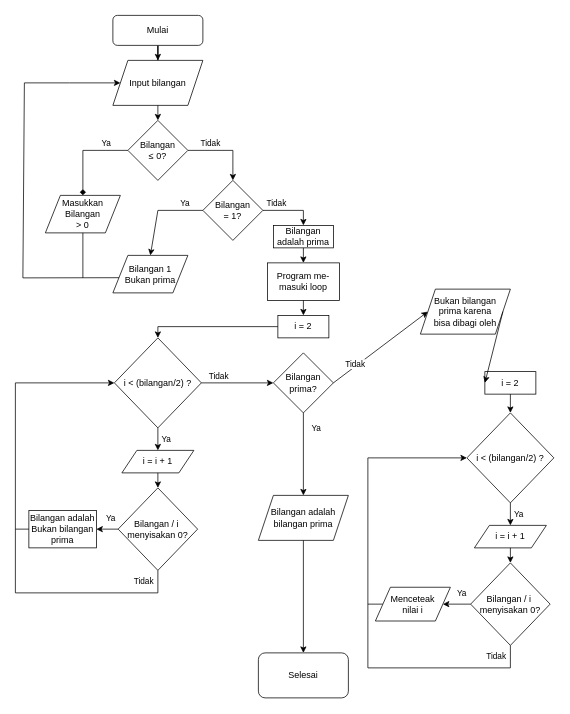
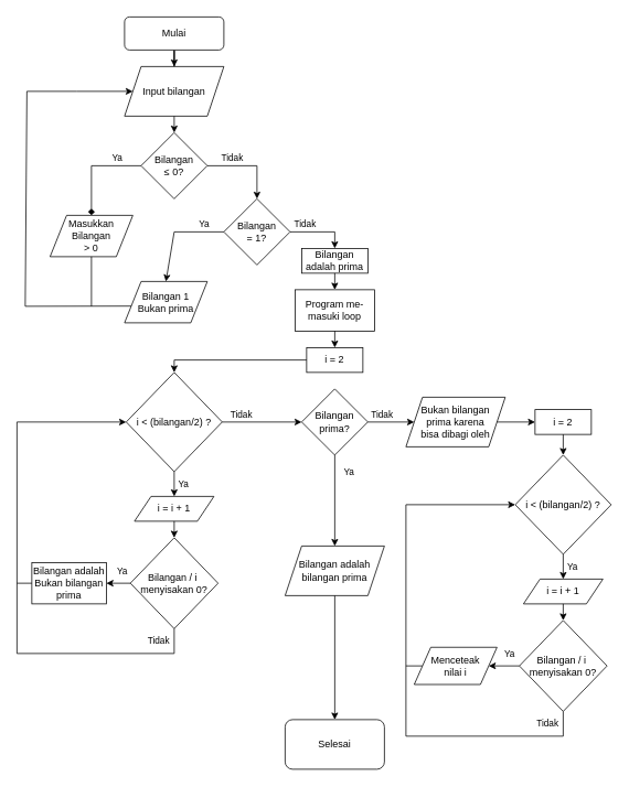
  <mxCell id="0" />
  <mxCell id="1" parent="0" />
  <mxCell id="2" value="" style="edgeStyle=orthogonalEdgeStyle;rounded=0;orthogonalLoop=1;jettySize=auto;html=1;entryX=0.5;entryY=0;entryDx=0;entryDy=0;" edge="1" parent="1" source="3" target="6"><mxGeometry relative="1" as="geometry"><mxPoint x="209.966" y="90" as="targetPoint" /></mxGeometry></mxCell>
  <mxCell id="3" value="Mulai" style="rounded=1;whiteSpace=wrap;html=1;fontSize=12;glass=0;strokeWidth=1;shadow=0;" parent="1" vertex="1"><mxGeometry x="150" y="20" width="120" height="40" as="geometry" /></mxCell>
  <mxCell id="4" value="" style="endArrow=diamond;html=1;rounded=0;exitX=0;exitY=0.5;exitDx=0;exitDy=0;entryX=0.5;entryY=0;entryDx=0;entryDy=0;" edge="1" parent="1" source="7" target="9"><mxGeometry width="50" height="50" relative="1" as="geometry"><mxPoint x="320" y="150" as="sourcePoint" /><mxPoint x="130" y="200" as="targetPoint" /><Array as="points"><mxPoint x="110" y="200" /></Array></mxGeometry></mxCell>
  <mxCell id="5" value="Ya" style="edgeLabel;html=1;align=center;verticalAlign=middle;resizable=0;points=[];" vertex="1" connectable="0" parent="4"><mxGeometry x="-0.493" y="-1" relative="1" as="geometry"><mxPoint y="-9" as="offset" /></mxGeometry></mxCell>
  <mxCell id="6" value="Input bilangan" style="shape=parallelogram;perimeter=parallelogramPerimeter;whiteSpace=wrap;html=1;fixedSize=1;" vertex="1" parent="1"><mxGeometry x="150" y="80" width="120" height="60" as="geometry" /></mxCell>
  <mxCell id="7" value="Bilangan&lt;br&gt;≤ 0?" style="rhombus;whiteSpace=wrap;html=1;" vertex="1" parent="1"><mxGeometry x="170" y="160" width="80" height="80" as="geometry" /></mxCell>
  <mxCell id="8" value="" style="endArrow=classic;html=1;rounded=0;exitX=0.5;exitY=1;exitDx=0;exitDy=0;entryX=0.5;entryY=0;entryDx=0;entryDy=0;" edge="1" parent="1" source="6" target="7"><mxGeometry width="50" height="50" relative="1" as="geometry"><mxPoint x="280" y="200" as="sourcePoint" /><mxPoint x="330" y="150" as="targetPoint" /></mxGeometry></mxCell>
  <mxCell id="9" value="Masukkan&lt;br&gt;Bilangan&lt;br&gt;&amp;gt; 0" style="shape=parallelogram;perimeter=parallelogramPerimeter;whiteSpace=wrap;html=1;fixedSize=1;" vertex="1" parent="1"><mxGeometry x="60" y="260" width="100" height="50" as="geometry" /></mxCell>
  <mxCell id="10" value="Bilangan&lt;br&gt;= 1?" style="rhombus;whiteSpace=wrap;html=1;" vertex="1" parent="1"><mxGeometry x="270" y="240" width="80" height="80" as="geometry" /></mxCell>
  <mxCell id="11" value="" style="endArrow=classic;html=1;rounded=0;exitX=1;exitY=0.5;exitDx=0;exitDy=0;entryX=0.5;entryY=0;entryDx=0;entryDy=0;" edge="1" parent="1" source="7" target="10"><mxGeometry width="50" height="50" relative="1" as="geometry"><mxPoint x="260" y="250" as="sourcePoint" /><mxPoint x="310" y="200" as="targetPoint" /><Array as="points"><mxPoint x="310" y="200" /></Array></mxGeometry></mxCell>
  <mxCell id="12" value="Tidak" style="edgeLabel;html=1;align=center;verticalAlign=middle;resizable=0;points=[];" vertex="1" connectable="0" parent="11"><mxGeometry x="-0.42" relative="1" as="geometry"><mxPoint y="-10" as="offset" /></mxGeometry></mxCell>
  <mxCell id="13" value="Bilangan 1&lt;br&gt;Bukan prima" style="shape=parallelogram;perimeter=parallelogramPerimeter;whiteSpace=wrap;html=1;fixedSize=1;" vertex="1" parent="1"><mxGeometry x="150" y="340" width="100" height="50" as="geometry" /></mxCell>
  <mxCell id="14" value="" style="endArrow=classic;html=1;rounded=0;exitX=0;exitY=0.5;exitDx=0;exitDy=0;entryX=0.5;entryY=0;entryDx=0;entryDy=0;" edge="1" parent="1" source="10" target="13"><mxGeometry width="50" height="50" relative="1" as="geometry"><mxPoint x="280" y="350" as="sourcePoint" /><mxPoint x="330" y="300" as="targetPoint" /><Array as="points"><mxPoint x="210" y="280" /></Array></mxGeometry></mxCell>
  <mxCell id="15" value="Ya" style="edgeLabel;html=1;align=center;verticalAlign=middle;resizable=0;points=[];" vertex="1" connectable="0" parent="14"><mxGeometry x="-0.588" y="1" relative="1" as="geometry"><mxPoint y="-11" as="offset" /></mxGeometry></mxCell>
  <mxCell id="16" value="" style="endArrow=classic;html=1;rounded=0;exitX=0.081;exitY=0.595;exitDx=0;exitDy=0;exitPerimeter=0;" edge="1" parent="1" source="13"><mxGeometry width="50" height="50" relative="1" as="geometry"><mxPoint x="170" y="370.05" as="sourcePoint" /><mxPoint x="160" y="110" as="targetPoint" /><Array as="points"><mxPoint x="30" y="370" /><mxPoint x="32" y="110" /><mxPoint x="92" y="110" /></Array></mxGeometry></mxCell>
  <mxCell id="17" value="" style="endArrow=none;html=1;rounded=0;exitX=0.5;exitY=1;exitDx=0;exitDy=0;" edge="1" parent="1" source="9"><mxGeometry width="50" height="50" relative="1" as="geometry"><mxPoint x="280" y="320" as="sourcePoint" /><mxPoint x="110" y="370" as="targetPoint" /></mxGeometry></mxCell>
  <mxCell id="18" value="Program me- masuki loop" style="rounded=0;whiteSpace=wrap;html=1;" vertex="1" parent="1"><mxGeometry x="356" y="350" width="96" height="50" as="geometry" /></mxCell>
  <mxCell id="19" value="" style="endArrow=classic;html=1;rounded=0;entryX=0.5;entryY=0;entryDx=0;entryDy=0;exitX=1;exitY=0.5;exitDx=0;exitDy=0;" edge="1" parent="1" source="10" target="28"><mxGeometry width="50" height="50" relative="1" as="geometry"><mxPoint x="260" y="330" as="sourcePoint" /><mxPoint x="310" y="280" as="targetPoint" /><Array as="points"><mxPoint x="404" y="280" /></Array></mxGeometry></mxCell>
  <mxCell id="20" value="Tidak" style="edgeLabel;html=1;align=center;verticalAlign=middle;resizable=0;points=[];" vertex="1" connectable="0" parent="19"><mxGeometry x="-0.541" y="-1" relative="1" as="geometry"><mxPoint y="-11" as="offset" /></mxGeometry></mxCell>
  <mxCell id="21" value="i = 2" style="rounded=0;whiteSpace=wrap;html=1;" vertex="1" parent="1"><mxGeometry x="370" y="420" width="68" height="30" as="geometry" /></mxCell>
  <mxCell id="22" value="" style="endArrow=classic;html=1;rounded=0;exitX=0.5;exitY=1;exitDx=0;exitDy=0;" edge="1" parent="1" source="18" target="21"><mxGeometry width="50" height="50" relative="1" as="geometry"><mxPoint x="430" y="460" as="sourcePoint" /><mxPoint x="480" y="410" as="targetPoint" /></mxGeometry></mxCell>
  <mxCell id="23" value="i &amp;lt; (bilangan/2) ?" style="rhombus;whiteSpace=wrap;html=1;" vertex="1" parent="1"><mxGeometry x="152" y="450" width="116" height="120" as="geometry" /></mxCell>
  <mxCell id="24" value="i = i + 1" style="shape=parallelogram;perimeter=parallelogramPerimeter;whiteSpace=wrap;html=1;fixedSize=1;" vertex="1" parent="1"><mxGeometry x="162" y="600" width="96" height="30" as="geometry" /></mxCell>
  <mxCell id="25" value="" style="endArrow=classic;html=1;rounded=0;exitX=0.5;exitY=1;exitDx=0;exitDy=0;entryX=0.5;entryY=0;entryDx=0;entryDy=0;" edge="1" parent="1" source="23" target="24"><mxGeometry width="50" height="50" relative="1" as="geometry"><mxPoint x="198" y="600" as="sourcePoint" /><mxPoint x="248" y="550" as="targetPoint" /></mxGeometry></mxCell>
  <mxCell id="26" value="Ya" style="edgeLabel;html=1;align=center;verticalAlign=middle;resizable=0;points=[];" vertex="1" connectable="0" parent="25"><mxGeometry x="-0.051" y="1" relative="1" as="geometry"><mxPoint x="9" as="offset" /></mxGeometry></mxCell>
  <mxCell id="27" value="Bilangan / i&amp;nbsp;&lt;br&gt; menyisakan 0?" style="rhombus;whiteSpace=wrap;html=1;" vertex="1" parent="1"><mxGeometry x="157" y="650" width="106" height="110" as="geometry" /></mxCell>
  <mxCell id="28" value="Bilangan adalah prima" style="rounded=0;whiteSpace=wrap;html=1;" vertex="1" parent="1"><mxGeometry x="364" y="300" width="80" height="30" as="geometry" /></mxCell>
  <mxCell id="29" value="" style="endArrow=classic;html=1;rounded=0;exitX=0.5;exitY=1;exitDx=0;exitDy=0;entryX=0.5;entryY=0;entryDx=0;entryDy=0;" edge="1" parent="1" source="28" target="18"><mxGeometry width="50" height="50" relative="1" as="geometry"><mxPoint x="390" y="370" as="sourcePoint" /><mxPoint x="440" y="320" as="targetPoint" /></mxGeometry></mxCell>
  <mxCell id="30" value="" style="endArrow=classic;html=1;rounded=0;exitX=0.5;exitY=1;exitDx=0;exitDy=0;entryX=0.5;entryY=0;entryDx=0;entryDy=0;" edge="1" parent="1" source="24" target="27"><mxGeometry width="50" height="50" relative="1" as="geometry"><mxPoint x="218" y="650" as="sourcePoint" /><mxPoint x="268" y="600" as="targetPoint" /></mxGeometry></mxCell>
  <mxCell id="31" value="" style="endArrow=classic;html=1;rounded=0;exitX=0;exitY=0.5;exitDx=0;exitDy=0;entryX=1;entryY=0.5;entryDx=0;entryDy=0;" edge="1" parent="1" source="27" target="33"><mxGeometry width="50" height="50" relative="1" as="geometry"><mxPoint x="78" y="690" as="sourcePoint" /><mxPoint x="88" y="705" as="targetPoint" /></mxGeometry></mxCell>
  <mxCell id="32" value="Ya" style="edgeLabel;html=1;align=center;verticalAlign=middle;resizable=0;points=[];" vertex="1" connectable="0" parent="31"><mxGeometry x="-0.271" y="-2" relative="1" as="geometry"><mxPoint y="-13" as="offset" /></mxGeometry></mxCell>
  <mxCell id="33" value="Bilangan adalah&lt;br&gt;Bukan bilangan prima" style="rounded=0;whiteSpace=wrap;html=1;" vertex="1" parent="1"><mxGeometry x="38" y="680" width="90" height="50" as="geometry" /></mxCell>
  <mxCell id="34" value="" style="endArrow=classic;html=1;rounded=0;exitX=0.5;exitY=1;exitDx=0;exitDy=0;entryX=0;entryY=0.5;entryDx=0;entryDy=0;" edge="1" parent="1" source="27" target="23"><mxGeometry width="50" height="50" relative="1" as="geometry"><mxPoint x="232" y="760" as="sourcePoint" /><mxPoint x="150" y="510" as="targetPoint" /><Array as="points"><mxPoint x="210" y="790" /><mxPoint x="20" y="790" /><mxPoint x="20" y="510" /></Array></mxGeometry></mxCell>
  <mxCell id="35" value="Tidak" style="edgeLabel;html=1;align=center;verticalAlign=middle;resizable=0;points=[];" vertex="1" connectable="0" parent="34"><mxGeometry x="-0.955" y="2" relative="1" as="geometry"><mxPoint x="-22" as="offset" /></mxGeometry></mxCell>
  <mxCell id="36" value="" style="endArrow=none;html=1;rounded=0;entryX=0;entryY=0.5;entryDx=0;entryDy=0;" edge="1" parent="1" target="33"><mxGeometry width="50" height="50" relative="1" as="geometry"><mxPoint x="20" y="705" as="sourcePoint" /><mxPoint x="158" y="660" as="targetPoint" /></mxGeometry></mxCell>
  <mxCell id="37" value="" style="endArrow=classic;html=1;rounded=0;entryX=0.5;entryY=0;entryDx=0;entryDy=0;exitX=0;exitY=0.5;exitDx=0;exitDy=0;" edge="1" parent="1" source="21" target="23"><mxGeometry width="50" height="50" relative="1" as="geometry"><mxPoint x="250" y="510" as="sourcePoint" /><mxPoint x="300" y="460" as="targetPoint" /><Array as="points"><mxPoint x="210" y="435" /></Array></mxGeometry></mxCell>
  <mxCell id="38" value="Bilangan&lt;br&gt;prima?" style="rhombus;whiteSpace=wrap;html=1;" vertex="1" parent="1"><mxGeometry x="364" y="470" width="80" height="80" as="geometry" /></mxCell>
  <mxCell id="39" value="" style="endArrow=classic;html=1;rounded=0;exitX=1;exitY=0.5;exitDx=0;exitDy=0;entryX=0;entryY=0.5;entryDx=0;entryDy=0;" edge="1" parent="1" source="23" target="38"><mxGeometry width="50" height="50" relative="1" as="geometry"><mxPoint x="360" y="550" as="sourcePoint" /><mxPoint x="410" y="500" as="targetPoint" /></mxGeometry></mxCell>
  <mxCell id="40" value="Tidak" style="edgeLabel;html=1;align=center;verticalAlign=middle;resizable=0;points=[];" vertex="1" connectable="0" parent="39"><mxGeometry x="-0.688" y="-2" relative="1" as="geometry"><mxPoint x="7" y="-12" as="offset" /></mxGeometry></mxCell>
  <mxCell id="41" value="" style="endArrow=classic;html=1;rounded=0;exitX=0.5;exitY=1;exitDx=0;exitDy=0;entryX=0.5;entryY=0;entryDx=0;entryDy=0;" edge="1" parent="1" source="38" target="43"><mxGeometry width="50" height="50" relative="1" as="geometry"><mxPoint x="464" y="640" as="sourcePoint" /><mxPoint x="514" y="590" as="targetPoint" /></mxGeometry></mxCell>
  <mxCell id="42" value="Ya" style="edgeLabel;html=1;align=center;verticalAlign=middle;resizable=0;points=[];" vertex="1" connectable="0" parent="41"><mxGeometry x="-0.553" y="-2" relative="1" as="geometry"><mxPoint x="18" y="-5" as="offset" /></mxGeometry></mxCell>
  <mxCell id="43" value="Bilangan adalah&lt;br&gt;bilangan prima" style="shape=parallelogram;perimeter=parallelogramPerimeter;whiteSpace=wrap;html=1;fixedSize=1;" vertex="1" parent="1"><mxGeometry x="344" y="660" width="120" height="60" as="geometry" /></mxCell>
  <mxCell id="44" value="Selesai" style="rounded=1;whiteSpace=wrap;html=1;" vertex="1" parent="1"><mxGeometry x="344" y="870" width="120" height="60" as="geometry" /></mxCell>
  <mxCell id="45" value="" style="endArrow=classic;html=1;rounded=0;exitX=0.5;exitY=1;exitDx=0;exitDy=0;entryX=0.5;entryY=0;entryDx=0;entryDy=0;" edge="1" parent="1" source="43" target="44"><mxGeometry width="50" height="50" relative="1" as="geometry"><mxPoint x="350" y="780" as="sourcePoint" /><mxPoint x="400" y="730" as="targetPoint" /></mxGeometry></mxCell>
  <mxCell id="46" value="i = 2" style="rounded=0;whiteSpace=wrap;html=1;" vertex="1" parent="1"><mxGeometry x="646" y="495" width="68" height="30" as="geometry" /></mxCell>
  <mxCell id="47" value="" style="endArrow=classic;html=1;rounded=0;exitX=1;exitY=0.5;exitDx=0;exitDy=0;entryX=0;entryY=0.5;entryDx=0;entryDy=0;" edge="1" parent="1" source="38" target="49"><mxGeometry width="50" height="50" relative="1" as="geometry"><mxPoint x="630" y="525" as="sourcePoint" /><mxPoint x="752" y="575" as="targetPoint" /></mxGeometry></mxCell>
  <mxCell id="48" value="Tidak" style="edgeLabel;html=1;align=center;verticalAlign=middle;resizable=0;points=[];" vertex="1" connectable="0" parent="47"><mxGeometry x="-0.688" y="-2" relative="1" as="geometry"><mxPoint x="7" y="-12" as="offset" /></mxGeometry></mxCell>
- <mxCell id="49" value="Bukan bilangan&lt;br&gt;prima karena&lt;br&gt;bisa dibagi oleh" style="shape=parallelogram;perimeter=parallelogramPerimeter;whiteSpace=wrap;html=1;fixedSize=1;" vertex="1" parent="1"><mxGeometry x="560" y="385" width="120" height="60" as="geometry" /></mxCell>
+ <mxCell id="49" value="Bukan bilangan&lt;br&gt;prima karena&lt;br&gt;bisa dibagi oleh" style="shape=parallelogram;perimeter=parallelogramPerimeter;whiteSpace=wrap;html=1;fixedSize=1;" vertex="1" parent="1"><mxGeometry x="490" y="480" width="120" height="60" as="geometry" /></mxCell>
  <mxCell id="50" value="" style="endArrow=classic;html=1;rounded=0;entryX=0;entryY=0.5;entryDx=0;entryDy=0;exitX=1;exitY=0.5;exitDx=0;exitDy=0;" edge="1" parent="1" source="49" target="46"><mxGeometry width="50" height="50" relative="1" as="geometry"><mxPoint x="560" y="540" as="sourcePoint" /><mxPoint x="610" y="490" as="targetPoint" /></mxGeometry></mxCell>
  <mxCell id="51" value="i &amp;lt; (bilangan/2) ?" style="rhombus;whiteSpace=wrap;html=1;" vertex="1" parent="1"><mxGeometry x="622" y="550" width="116" height="120" as="geometry" /></mxCell>
  <mxCell id="52" value="i = i + 1" style="shape=parallelogram;perimeter=parallelogramPerimeter;whiteSpace=wrap;html=1;fixedSize=1;" vertex="1" parent="1"><mxGeometry x="632" y="700" width="96" height="30" as="geometry" /></mxCell>
  <mxCell id="53" value="" style="endArrow=classic;html=1;rounded=0;exitX=0.5;exitY=1;exitDx=0;exitDy=0;entryX=0.5;entryY=0;entryDx=0;entryDy=0;" edge="1" parent="1" source="51" target="52"><mxGeometry width="50" height="50" relative="1" as="geometry"><mxPoint x="668" y="700" as="sourcePoint" /><mxPoint x="718" y="650" as="targetPoint" /></mxGeometry></mxCell>
  <mxCell id="54" value="Ya" style="edgeLabel;html=1;align=center;verticalAlign=middle;resizable=0;points=[];" vertex="1" connectable="0" parent="53"><mxGeometry x="-0.051" y="1" relative="1" as="geometry"><mxPoint x="9" as="offset" /></mxGeometry></mxCell>
  <mxCell id="55" value="Bilangan / i&amp;nbsp;&lt;br&gt; menyisakan 0?" style="rhombus;whiteSpace=wrap;html=1;" vertex="1" parent="1"><mxGeometry x="627" y="750" width="106" height="110" as="geometry" /></mxCell>
  <mxCell id="56" value="" style="endArrow=classic;html=1;rounded=0;exitX=0.5;exitY=1;exitDx=0;exitDy=0;entryX=0.5;entryY=0;entryDx=0;entryDy=0;" edge="1" parent="1" source="52" target="55"><mxGeometry width="50" height="50" relative="1" as="geometry"><mxPoint x="688" y="750" as="sourcePoint" /><mxPoint x="738" y="700" as="targetPoint" /></mxGeometry></mxCell>
  <mxCell id="57" value="" style="endArrow=classic;html=1;rounded=0;exitX=0;exitY=0.5;exitDx=0;exitDy=0;entryX=1;entryY=0.5;entryDx=0;entryDy=0;" edge="1" parent="1" source="55" target="62"><mxGeometry width="50" height="50" relative="1" as="geometry"><mxPoint x="548" y="790" as="sourcePoint" /><mxPoint x="598" y="805" as="targetPoint" /></mxGeometry></mxCell>
  <mxCell id="58" value="Ya" style="edgeLabel;html=1;align=center;verticalAlign=middle;resizable=0;points=[];" vertex="1" connectable="0" parent="57"><mxGeometry x="-0.271" y="-2" relative="1" as="geometry"><mxPoint y="-13" as="offset" /></mxGeometry></mxCell>
  <mxCell id="59" value="" style="endArrow=classic;html=1;rounded=0;exitX=0.5;exitY=1;exitDx=0;exitDy=0;entryX=0;entryY=0.5;entryDx=0;entryDy=0;" edge="1" parent="1" source="55" target="51"><mxGeometry width="50" height="50" relative="1" as="geometry"><mxPoint x="702" y="860" as="sourcePoint" /><mxPoint x="620" y="610" as="targetPoint" /><Array as="points"><mxPoint x="680" y="890" /><mxPoint x="490" y="890" /><mxPoint x="490" y="610" /></Array></mxGeometry></mxCell>
  <mxCell id="60" value="Tidak" style="edgeLabel;html=1;align=center;verticalAlign=middle;resizable=0;points=[];" vertex="1" connectable="0" parent="59"><mxGeometry x="-0.955" y="2" relative="1" as="geometry"><mxPoint x="-22" as="offset" /></mxGeometry></mxCell>
  <mxCell id="61" value="" style="endArrow=none;html=1;rounded=0;entryX=0;entryY=0.5;entryDx=0;entryDy=0;" edge="1" parent="1" target="62"><mxGeometry width="50" height="50" relative="1" as="geometry"><mxPoint x="490" y="805" as="sourcePoint" /><mxPoint x="508" y="805" as="targetPoint" /></mxGeometry></mxCell>
  <mxCell id="62" value="Menceteak&lt;br&gt;nilai i" style="shape=parallelogram;perimeter=parallelogramPerimeter;whiteSpace=wrap;html=1;fixedSize=1;" vertex="1" parent="1"><mxGeometry x="500" y="782.5" width="100" height="45" as="geometry" /></mxCell>
  <mxCell id="63" value="" style="endArrow=classic;html=1;rounded=0;entryX=0.5;entryY=0;entryDx=0;entryDy=0;exitX=0.5;exitY=1;exitDx=0;exitDy=0;" edge="1" parent="1" source="46" target="51"><mxGeometry width="50" height="50" relative="1" as="geometry"><mxPoint x="600" y="630" as="sourcePoint" /><mxPoint x="650" y="580" as="targetPoint" /></mxGeometry></mxCell>
